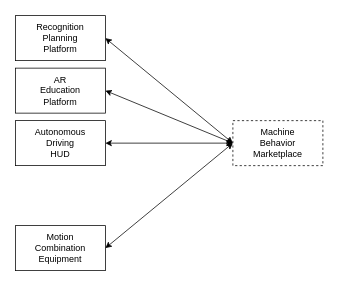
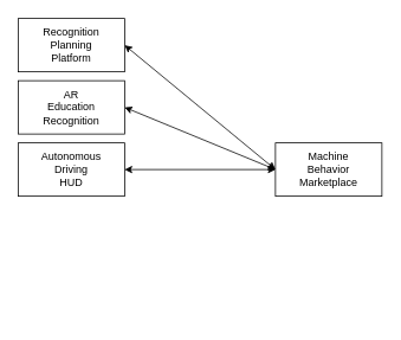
  <mxCell id="0" />
  <mxCell id="1" parent="0" />
- <mxCell id="2" value="Machine&lt;br&gt;Behavior&lt;br&gt;Marketplace&lt;br&gt;" style="rounded=0;whiteSpace=wrap;html=1;dashed=1;" vertex="1" parent="1"><mxGeometry x="310" y="160" width="120" height="60" as="geometry" /></mxCell>
+ <mxCell id="2" value="Machine&lt;br&gt;Behavior&lt;br&gt;Marketplace&lt;br&gt;" style="rounded=0;whiteSpace=wrap;html=1;" vertex="1" parent="1"><mxGeometry x="310" y="160" width="120" height="60" as="geometry" /></mxCell>
  <mxCell id="3" value="Recognition&lt;br&gt;Planning&lt;br&gt;Platform&lt;br&gt;" style="rounded=0;whiteSpace=wrap;html=1;" vertex="1" parent="1"><mxGeometry x="20" y="20" width="120" height="60" as="geometry" /></mxCell>
  <mxCell id="4" value="" style="endArrow=classic;startArrow=classic;html=1;exitX=1;exitY=0.5;exitDx=0;exitDy=0;entryX=0;entryY=0.5;entryDx=0;entryDy=0;" edge="1" parent="1" source="3" target="2"><mxGeometry width="50" height="50" relative="1" as="geometry"><mxPoint x="170" y="80" as="sourcePoint" /><mxPoint x="220" y="30" as="targetPoint" /></mxGeometry></mxCell>
- <mxCell id="5" value="AR&lt;br&gt;Education&lt;br&gt;Platform&lt;br&gt;" style="rounded=0;whiteSpace=wrap;html=1;" vertex="1" parent="1"><mxGeometry x="20" y="90" width="120" height="60" as="geometry" /></mxCell>
+ <mxCell id="5" value="AR&lt;br&gt;Education&lt;br&gt;Recognition&lt;br&gt;" style="rounded=0;whiteSpace=wrap;html=1;" vertex="1" parent="1"><mxGeometry x="20" y="90" width="120" height="60" as="geometry" /></mxCell>
  <mxCell id="6" value="Autonomous&lt;br&gt;Driving&lt;br&gt;HUD&lt;br&gt;" style="rounded=0;whiteSpace=wrap;html=1;" vertex="1" parent="1"><mxGeometry x="20" y="160" width="120" height="60" as="geometry" /></mxCell>
- <mxCell id="7" value="Motion&lt;br&gt;Combination&lt;br&gt;Equipment&lt;br&gt;" style="rounded=0;whiteSpace=wrap;html=1;" vertex="1" parent="1"><mxGeometry x="20" y="300" width="120" height="60" as="geometry" /></mxCell>
  <mxCell id="8" value="" style="endArrow=classic;startArrow=classic;html=1;exitX=1;exitY=0.5;exitDx=0;exitDy=0;entryX=0;entryY=0.5;entryDx=0;entryDy=0;" edge="1" parent="1" source="5" target="2"><mxGeometry width="50" height="50" relative="1" as="geometry"><mxPoint x="150" y="60" as="sourcePoint" /><mxPoint x="310" y="120" as="targetPoint" /></mxGeometry></mxCell>
  <mxCell id="9" value="" style="endArrow=classic;startArrow=classic;html=1;exitX=1;exitY=0.5;exitDx=0;exitDy=0;entryX=0;entryY=0.5;entryDx=0;entryDy=0;" edge="1" parent="1" source="6" target="2"><mxGeometry width="50" height="50" relative="1" as="geometry"><mxPoint x="150" y="140" as="sourcePoint" /><mxPoint x="310" y="120" as="targetPoint" /></mxGeometry></mxCell>
- <mxCell id="10" value="" style="endArrow=classic;startArrow=classic;html=1;exitX=1;exitY=0.5;exitDx=0;exitDy=0;entryX=0;entryY=0.5;entryDx=0;entryDy=0;" edge="1" parent="1" source="7" target="2"><mxGeometry width="50" height="50" relative="1" as="geometry"><mxPoint x="150" y="310" as="sourcePoint" /><mxPoint x="310" y="120" as="targetPoint" /></mxGeometry></mxCell>
